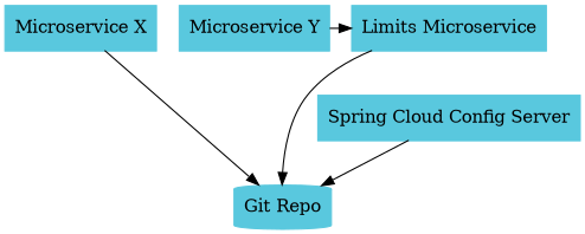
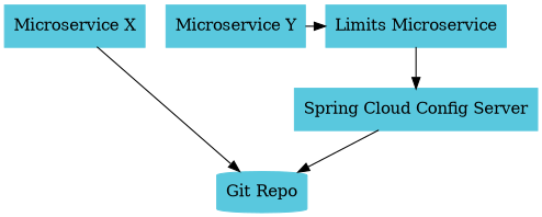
  digraph {
    rankdir=TB
    node [color="#59C8DE" shape=record style=filled]
    n1 [label=<Limits Microservice>]
    n2 [label=<Microservice X>]
    n3 [label=<Microservice Y>]
    n4 [label=<Spring Cloud Config Server>]
    n5 [label=<Git Repo> shape=cylinder]
    subgraph sub_1 {
      rank=same
      n1
      n2
      n3
    }
-   n1 -> n5
+   n1 -> n4
    n2 -> n5
    n3 -> n1
    n4 -> n5
  }
